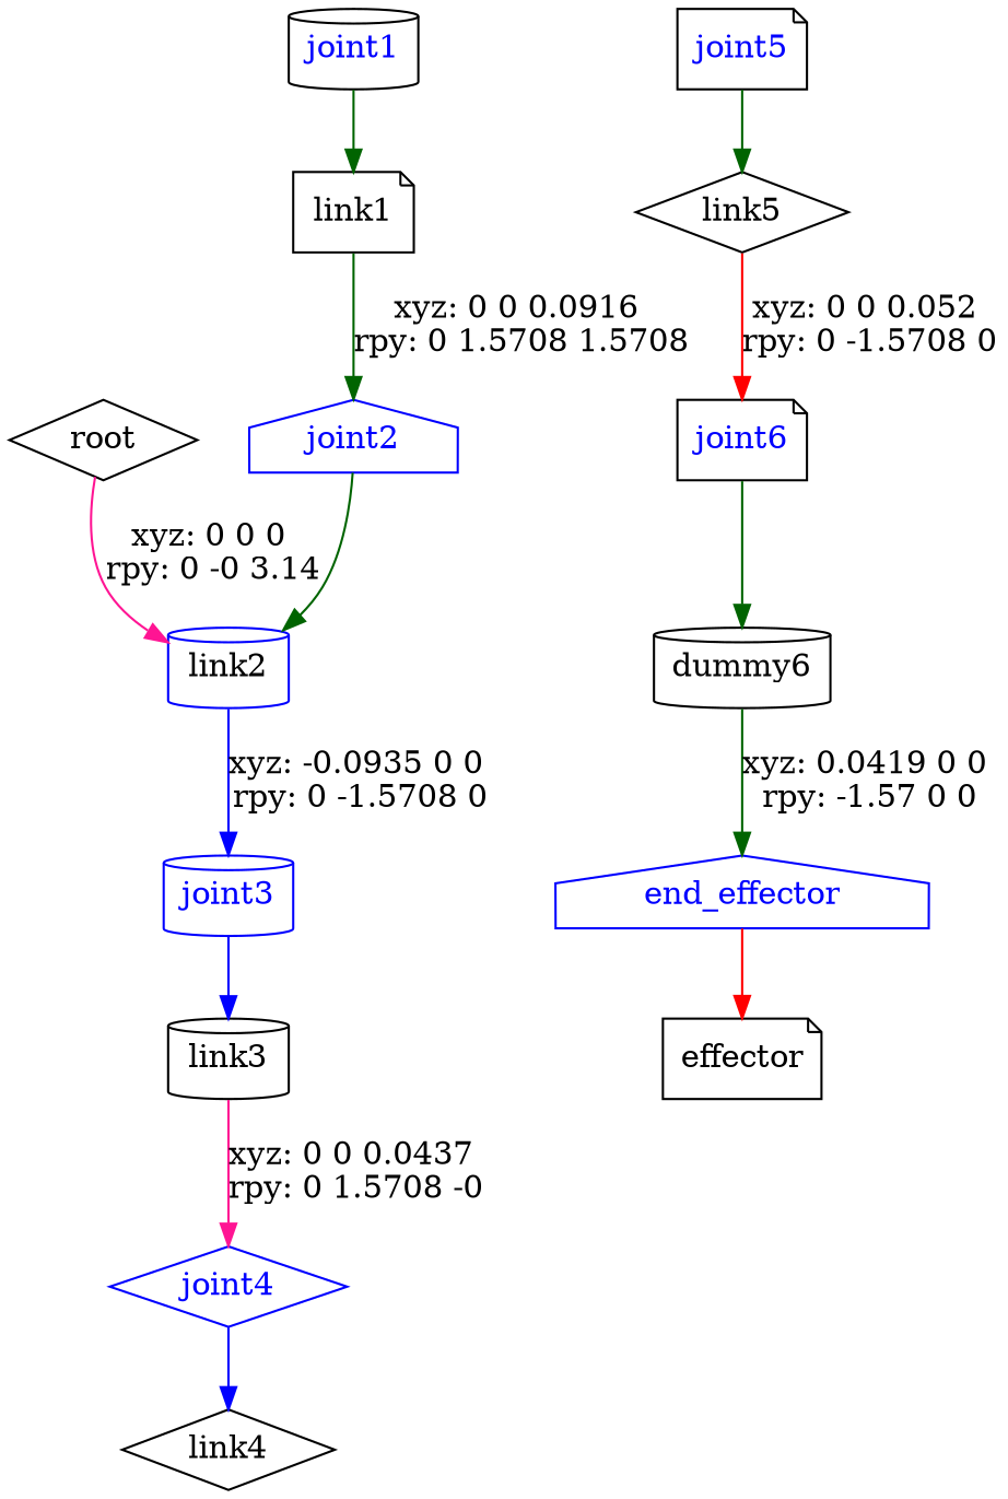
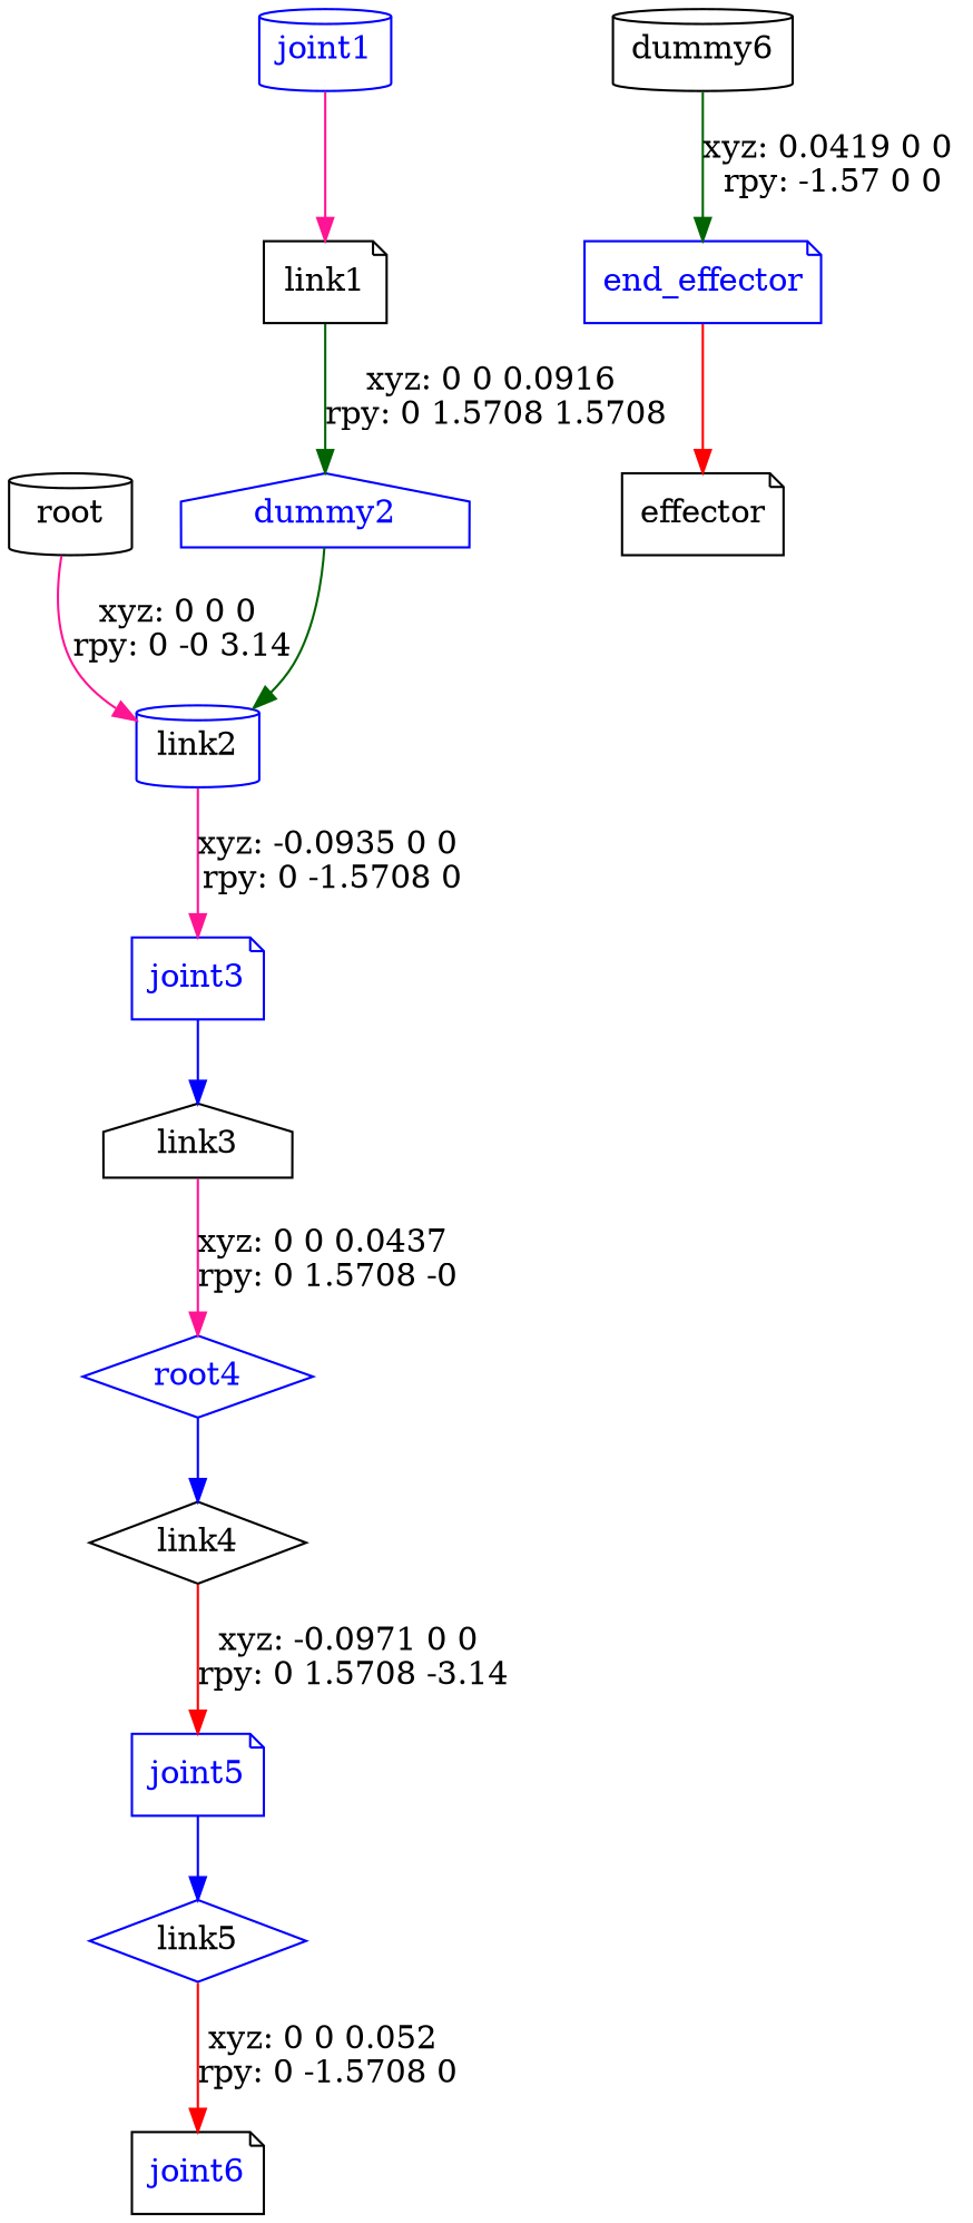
  digraph {
    node [shape=note]
    edge [color=darkgreen]
-   n1 [label=root shape=diamond]
+   n1 [label=root shape=cylinder]
    n2 [color=blue label=link2 shape=cylinder]
-   joint1 [color=black fontcolor=blue shape=cylinder]
+   joint1 [color=blue fontcolor=blue shape=cylinder]
    n4 [label=link1]
-   joint2 [color=blue fontcolor=blue shape=house]
-   joint3 [color=blue fontcolor=blue shape=cylinder]
-   n7 [label=link3 shape=cylinder]
-   joint4 [color=blue fontcolor=blue shape=diamond]
+   joint2 [color=blue fontcolor=blue shape=house label=dummy2]
+   joint3 [color=blue fontcolor=blue]
+   n7 [label=link3 shape=house]
+   joint4 [color=blue fontcolor=blue shape=diamond label=root4]
    n9 [label=link4 shape=diamond]
-   joint5 [color=black fontcolor=blue]
-   n11 [label=link5 shape=diamond]
+   joint5 [color=blue fontcolor=blue]
+   n11 [label=link5 shape=diamond color=blue]
    joint6 [color=black fontcolor=blue]
    n13 [label=dummy6 shape=cylinder]
-   end_effector [color=blue fontcolor=blue shape=house]
+   end_effector [color=blue fontcolor=blue]
    n15 [label=effector]
    n1 -> n2 [color=deeppink label="xyz: 0 0 0 \nrpy: 0 -0 3.14"]
-   n2 -> joint3 [color=blue label="xyz: -0.0935 0 0 \nrpy: 0 -1.5708 0"]
-   joint1 -> n4
+   n2 -> joint3 [color=deeppink label="xyz: -0.0935 0 0 \nrpy: 0 -1.5708 0"]
+   joint1 -> n4 [color=deeppink]
    n4 -> joint2 [label="xyz: 0 0 0.0916 \nrpy: 0 1.5708 1.5708"]
    joint2 -> n2
    joint3 -> n7 [color=blue]
    n7 -> joint4 [color=deeppink label="xyz: 0 0 0.0437 \nrpy: 0 1.5708 -0"]
    joint4 -> n9 [color=blue]
-   joint5 -> n11
+   n9 -> joint5 [color=red label="xyz: -0.0971 0 0 \nrpy: 0 1.5708 -3.14"]
+   joint5 -> n11 [color=blue]
    n11 -> joint6 [color=red label="xyz: 0 0 0.052 \nrpy: 0 -1.5708 0"]
-   joint6 -> n13
    n13 -> end_effector [label="xyz: 0.0419 0 0 \nrpy: -1.57 0 0"]
    end_effector -> n15 [color=red]
  }
